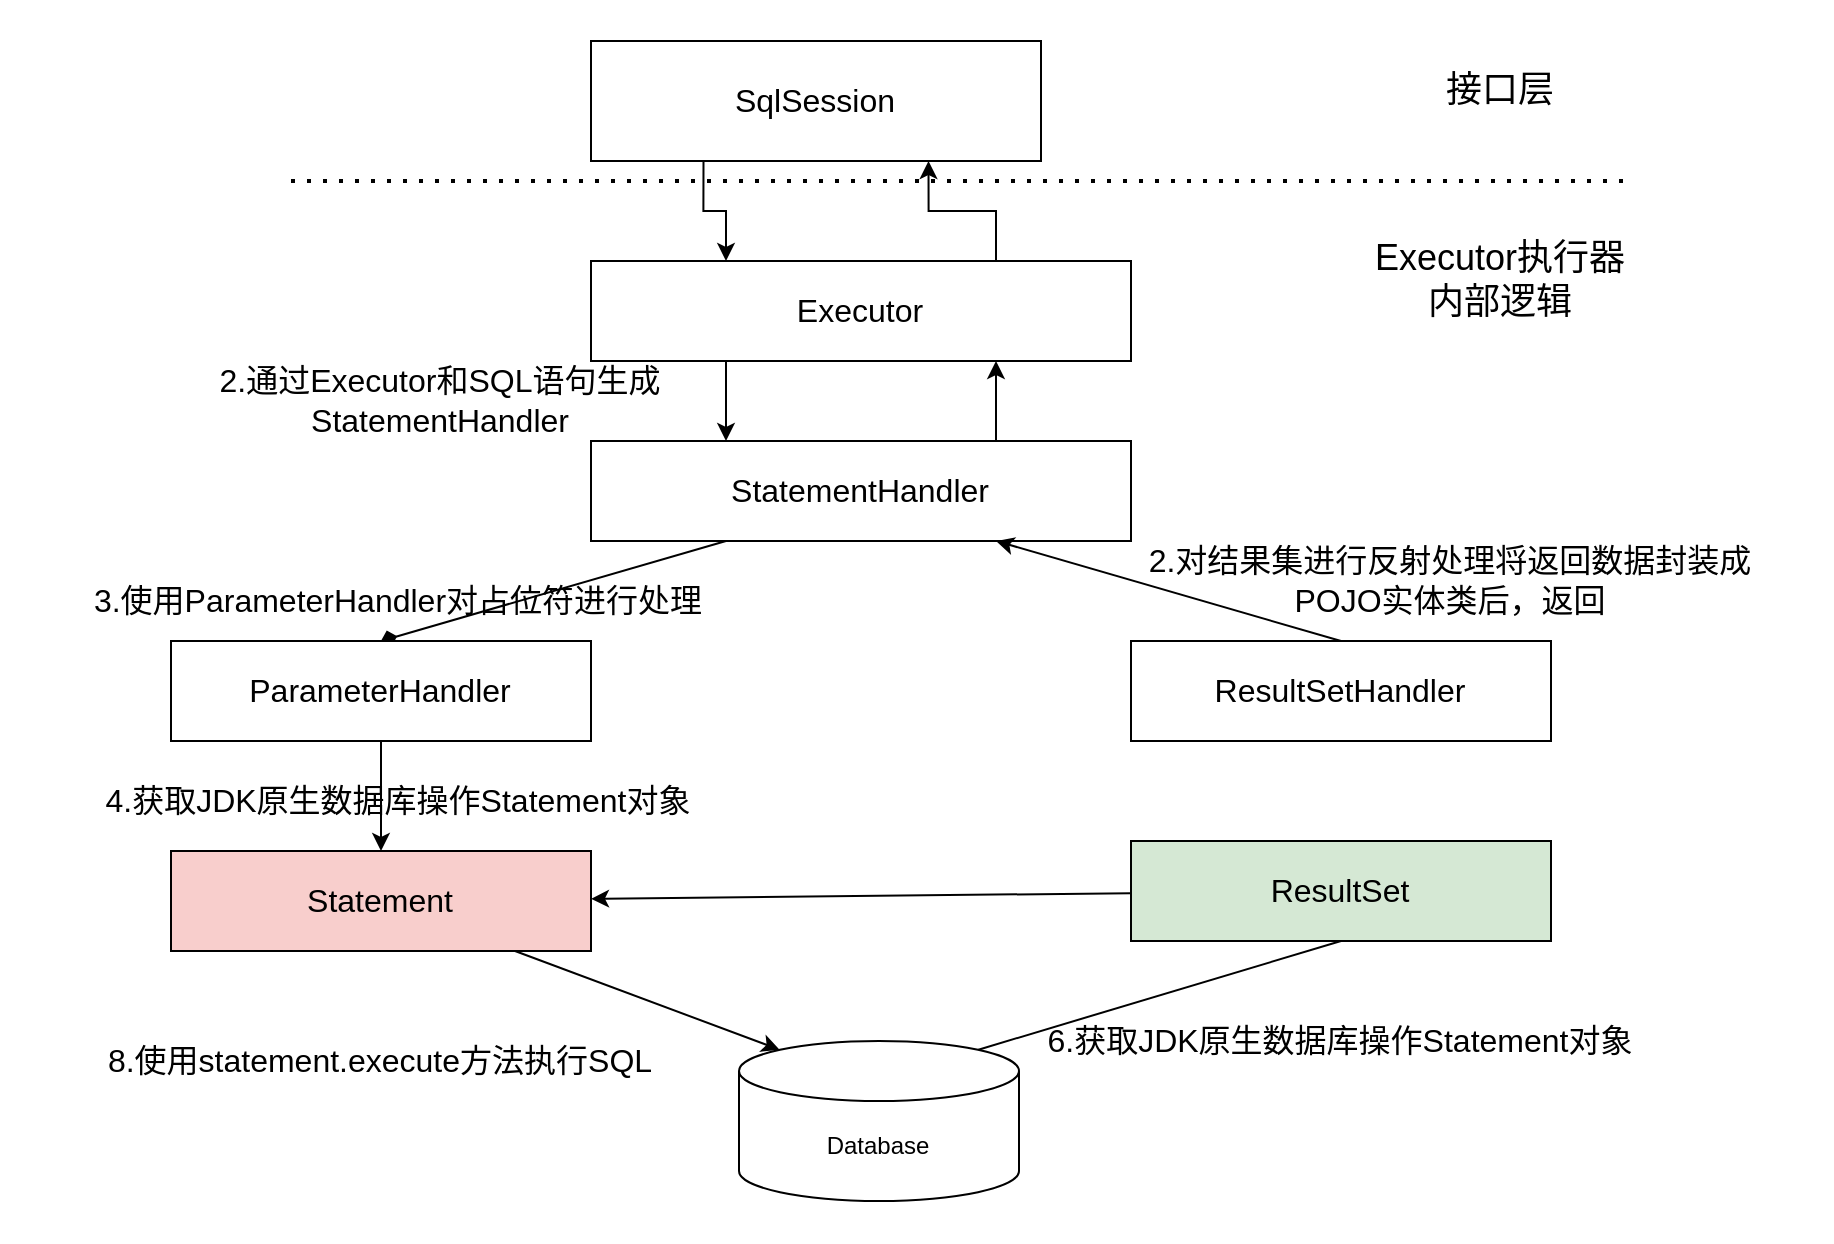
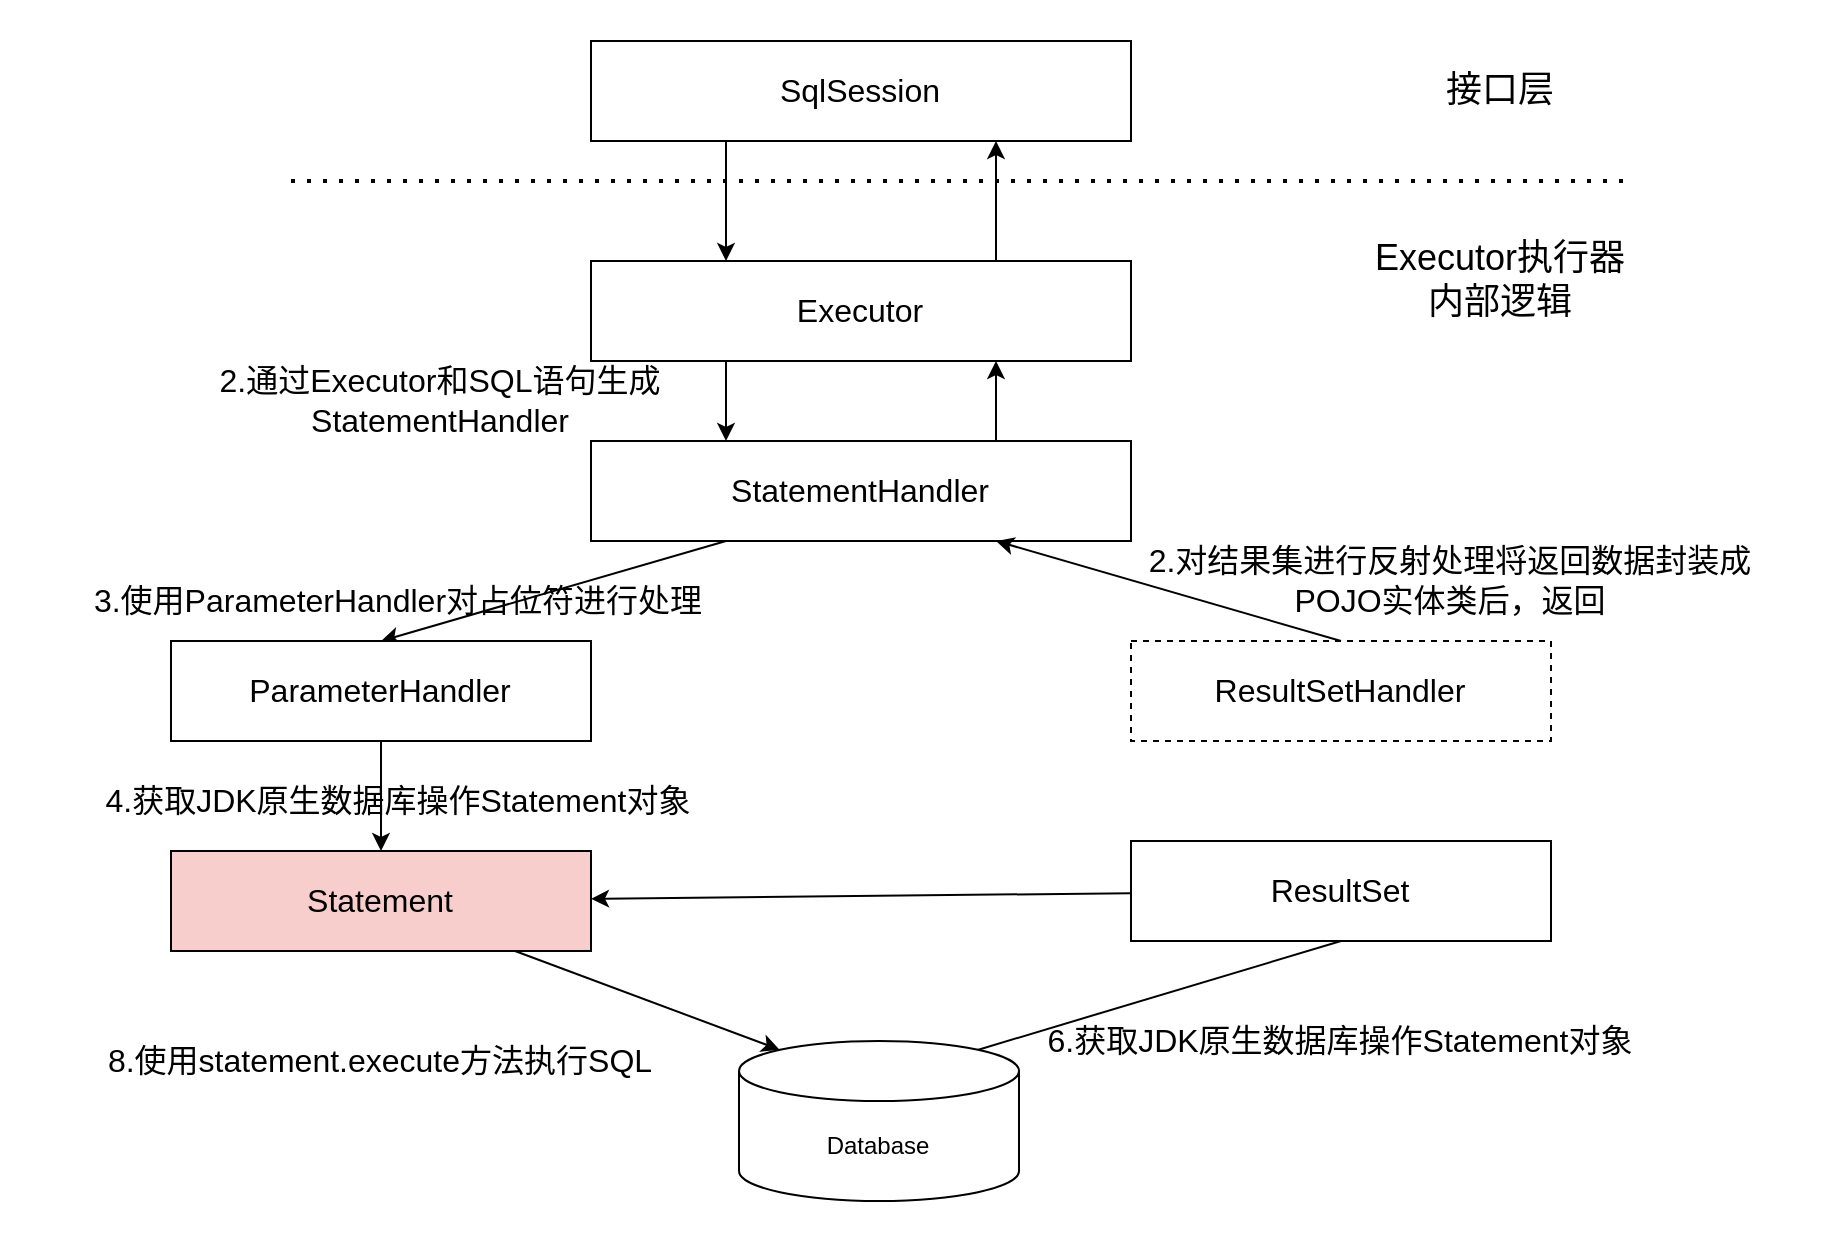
  <mxCell id="0" />
  <mxCell id="1" parent="0" />
  <mxCell id="2" style="edgeStyle=none;rounded=0;orthogonalLoop=1;jettySize=auto;html=1;exitX=0.855;exitY=0;exitDx=0;exitDy=4.35;exitPerimeter=0;entryX=0.5;entryY=1;entryDx=0;entryDy=0;endArrow=none;" edge="1" parent="1" source="3" target="19"><mxGeometry relative="1" as="geometry" /></mxCell>
  <mxCell id="3" value="Database" style="shape=cylinder3;whiteSpace=wrap;html=1;boundedLbl=1;backgroundOutline=1;size=15;" vertex="1" parent="1"><mxGeometry x="369" y="520" width="140" height="80" as="geometry" /></mxCell>
  <mxCell id="4" style="edgeStyle=orthogonalEdgeStyle;rounded=0;orthogonalLoop=1;jettySize=auto;html=1;exitX=0.25;exitY=1;exitDx=0;exitDy=0;entryX=0.25;entryY=0;entryDx=0;entryDy=0;" edge="1" parent="1" source="5" target="8"><mxGeometry relative="1" as="geometry" /></mxCell>
- <mxCell id="5" value="&lt;font size=&quot;3&quot;&gt;SqlSession&lt;/font&gt;" style="rounded=0;whiteSpace=wrap;html=1;" vertex="1" parent="1"><mxGeometry x="295" y="20" width="225" height="60" as="geometry" /></mxCell>
+ <mxCell id="5" value="&lt;font size=&quot;3&quot;&gt;SqlSession&lt;/font&gt;" style="rounded=0;whiteSpace=wrap;html=1;" vertex="1" parent="1"><mxGeometry x="295" y="20" width="270" height="50" as="geometry" /></mxCell>
  <mxCell id="6" style="edgeStyle=orthogonalEdgeStyle;rounded=0;orthogonalLoop=1;jettySize=auto;html=1;exitX=0.75;exitY=0;exitDx=0;exitDy=0;entryX=0.75;entryY=1;entryDx=0;entryDy=0;" edge="1" parent="1" source="8" target="5"><mxGeometry relative="1" as="geometry" /></mxCell>
  <mxCell id="7" style="edgeStyle=orthogonalEdgeStyle;rounded=0;orthogonalLoop=1;jettySize=auto;html=1;exitX=0.25;exitY=1;exitDx=0;exitDy=0;entryX=0.25;entryY=0;entryDx=0;entryDy=0;" edge="1" parent="1" source="8" target="11"><mxGeometry relative="1" as="geometry" /></mxCell>
  <mxCell id="8" value="&lt;font size=&quot;3&quot;&gt;Executor&lt;/font&gt;" style="rounded=0;whiteSpace=wrap;html=1;" vertex="1" parent="1"><mxGeometry x="295" y="130" width="270" height="50" as="geometry" /></mxCell>
  <mxCell id="9" style="edgeStyle=orthogonalEdgeStyle;rounded=0;orthogonalLoop=1;jettySize=auto;html=1;exitX=0.75;exitY=0;exitDx=0;exitDy=0;entryX=0.75;entryY=1;entryDx=0;entryDy=0;" edge="1" parent="1" source="11" target="8"><mxGeometry relative="1" as="geometry" /></mxCell>
- <mxCell id="10" style="rounded=0;orthogonalLoop=1;jettySize=auto;html=1;exitX=0.25;exitY=1;exitDx=0;exitDy=0;entryX=0.5;entryY=0;entryDx=0;entryDy=0;endArrow=diamond;" edge="1" parent="1" source="11" target="13"><mxGeometry relative="1" as="geometry" /></mxCell>
+ <mxCell id="10" style="rounded=0;orthogonalLoop=1;jettySize=auto;html=1;exitX=0.25;exitY=1;exitDx=0;exitDy=0;entryX=0.5;entryY=0;entryDx=0;entryDy=0;" edge="1" parent="1" source="11" target="13"><mxGeometry relative="1" as="geometry" /></mxCell>
  <mxCell id="11" value="&lt;font size=&quot;3&quot;&gt;StatementHandler&lt;/font&gt;" style="rounded=0;whiteSpace=wrap;html=1;" vertex="1" parent="1"><mxGeometry x="295" y="220" width="270" height="50" as="geometry" /></mxCell>
  <mxCell id="12" value="" style="edgeStyle=none;rounded=0;orthogonalLoop=1;jettySize=auto;html=1;" edge="1" parent="1" source="13" target="15"><mxGeometry relative="1" as="geometry" /></mxCell>
  <mxCell id="13" value="&lt;font size=&quot;3&quot;&gt;ParameterHandler&lt;/font&gt;" style="rounded=0;whiteSpace=wrap;html=1;" vertex="1" parent="1"><mxGeometry x="85" y="320" width="210" height="50" as="geometry" /></mxCell>
  <mxCell id="14" style="edgeStyle=none;rounded=0;orthogonalLoop=1;jettySize=auto;html=1;entryX=0.145;entryY=0;entryDx=0;entryDy=4.35;entryPerimeter=0;" edge="1" parent="1" source="15" target="3"><mxGeometry relative="1" as="geometry" /></mxCell>
  <mxCell id="15" value="&lt;font size=&quot;3&quot;&gt;Statement&lt;br&gt;&lt;/font&gt;" style="rounded=0;whiteSpace=wrap;html=1;fillColor=#f8cecc;" vertex="1" parent="1"><mxGeometry x="85" y="425" width="210" height="50" as="geometry" /></mxCell>
  <mxCell id="16" style="edgeStyle=none;rounded=0;orthogonalLoop=1;jettySize=auto;html=1;entryX=0.75;entryY=1;entryDx=0;entryDy=0;exitX=0.5;exitY=0;exitDx=0;exitDy=0;" edge="1" parent="1" source="17" target="11"><mxGeometry relative="1" as="geometry" /></mxCell>
- <mxCell id="17" value="&lt;font size=&quot;3&quot;&gt;ResultSetHandler&lt;/font&gt;" style="rounded=0;whiteSpace=wrap;html=1;" vertex="1" parent="1"><mxGeometry x="565" y="320" width="210" height="50" as="geometry" /></mxCell>
+ <mxCell id="17" value="&lt;font size=&quot;3&quot;&gt;ResultSetHandler&lt;/font&gt;" style="rounded=0;whiteSpace=wrap;html=1;dashed=1;" vertex="1" parent="1"><mxGeometry x="565" y="320" width="210" height="50" as="geometry" /></mxCell>
  <mxCell id="18" value="" style="edgeStyle=none;rounded=0;orthogonalLoop=1;jettySize=auto;html=1;" edge="1" parent="1" source="19" target="15"><mxGeometry relative="1" as="geometry" /></mxCell>
- <mxCell id="19" value="&lt;font size=&quot;3&quot;&gt;ResultSet&lt;/font&gt;" style="rounded=0;whiteSpace=wrap;html=1;fillColor=#d5e8d4;" vertex="1" parent="1"><mxGeometry x="565" y="420" width="210" height="50" as="geometry" /></mxCell>
+ <mxCell id="19" value="&lt;font size=&quot;3&quot;&gt;ResultSet&lt;/font&gt;" style="rounded=0;whiteSpace=wrap;html=1;" vertex="1" parent="1"><mxGeometry x="565" y="420" width="210" height="50" as="geometry" /></mxCell>
  <mxCell id="20" value="" style="endArrow=none;dashed=1;html=1;dashPattern=1 3;strokeWidth=2;" edge="1" parent="1"><mxGeometry width="50" height="50" relative="1" as="geometry"><mxPoint x="145" y="90" as="sourcePoint" /><mxPoint x="815" y="90" as="targetPoint" /></mxGeometry></mxCell>
  <mxCell id="21" value="&lt;span style=&quot;font-size: 18px&quot;&gt;接口层&lt;/span&gt;" style="text;html=1;strokeColor=none;fillColor=none;align=center;verticalAlign=middle;whiteSpace=wrap;rounded=0;" vertex="1" parent="1"><mxGeometry x="675" y="30" width="150" height="30" as="geometry" /></mxCell>
  <mxCell id="22" value="&lt;span style=&quot;font-size: 18px&quot;&gt;Executor执行器&lt;br&gt;内部逻辑&lt;/span&gt;" style="text;html=1;strokeColor=none;fillColor=none;align=center;verticalAlign=middle;whiteSpace=wrap;rounded=0;" vertex="1" parent="1"><mxGeometry x="675" y="110" width="150" height="60" as="geometry" /></mxCell>
  <mxCell id="23" value="&lt;font style=&quot;font-size: 16px&quot;&gt;2.通过Executor和SQL语句生成StatementHandler&lt;/font&gt;" style="text;html=1;strokeColor=none;fillColor=none;align=center;verticalAlign=middle;whiteSpace=wrap;rounded=0;fontSize=16;" vertex="1" parent="1"><mxGeometry x="105" y="180" width="230" height="40" as="geometry" /></mxCell>
  <mxCell id="24" value="&lt;font style=&quot;font-size: 16px&quot;&gt;3.使用ParameterHandler对占位符进行处理&lt;/font&gt;" style="text;html=1;strokeColor=none;fillColor=none;align=center;verticalAlign=middle;whiteSpace=wrap;rounded=0;fontSize=16;" vertex="1" parent="1"><mxGeometry x="29" y="280" width="340" height="40" as="geometry" /></mxCell>
  <mxCell id="25" value="&lt;font style=&quot;font-size: 16px&quot;&gt;4.获取JDK原生数据库操作Statement对象&lt;/font&gt;" style="text;html=1;strokeColor=none;fillColor=none;align=center;verticalAlign=middle;whiteSpace=wrap;rounded=0;fontSize=16;" vertex="1" parent="1"><mxGeometry x="29" y="380" width="340" height="40" as="geometry" /></mxCell>
  <mxCell id="26" value="&lt;font style=&quot;font-size: 16px&quot;&gt;8.使用statement.execute方法执行SQL&lt;/font&gt;" style="text;html=1;strokeColor=none;fillColor=none;align=center;verticalAlign=middle;whiteSpace=wrap;rounded=0;fontSize=16;" vertex="1" parent="1"><mxGeometry x="20" y="510" width="340" height="40" as="geometry" /></mxCell>
  <mxCell id="27" value="&lt;font style=&quot;font-size: 16px&quot;&gt;6.获取JDK原生数据库操作Statement对象&lt;/font&gt;" style="text;html=1;strokeColor=none;fillColor=none;align=center;verticalAlign=middle;whiteSpace=wrap;rounded=0;fontSize=16;" vertex="1" parent="1"><mxGeometry x="500" y="500" width="340" height="40" as="geometry" /></mxCell>
  <mxCell id="28" value="2.对结果集进行反射处理将返回数据封装成POJO实体类后，返回" style="text;html=1;strokeColor=none;fillColor=none;align=center;verticalAlign=middle;whiteSpace=wrap;rounded=0;fontSize=16;" vertex="1" parent="1"><mxGeometry x="555" y="270" width="340" height="40" as="geometry" /></mxCell>
